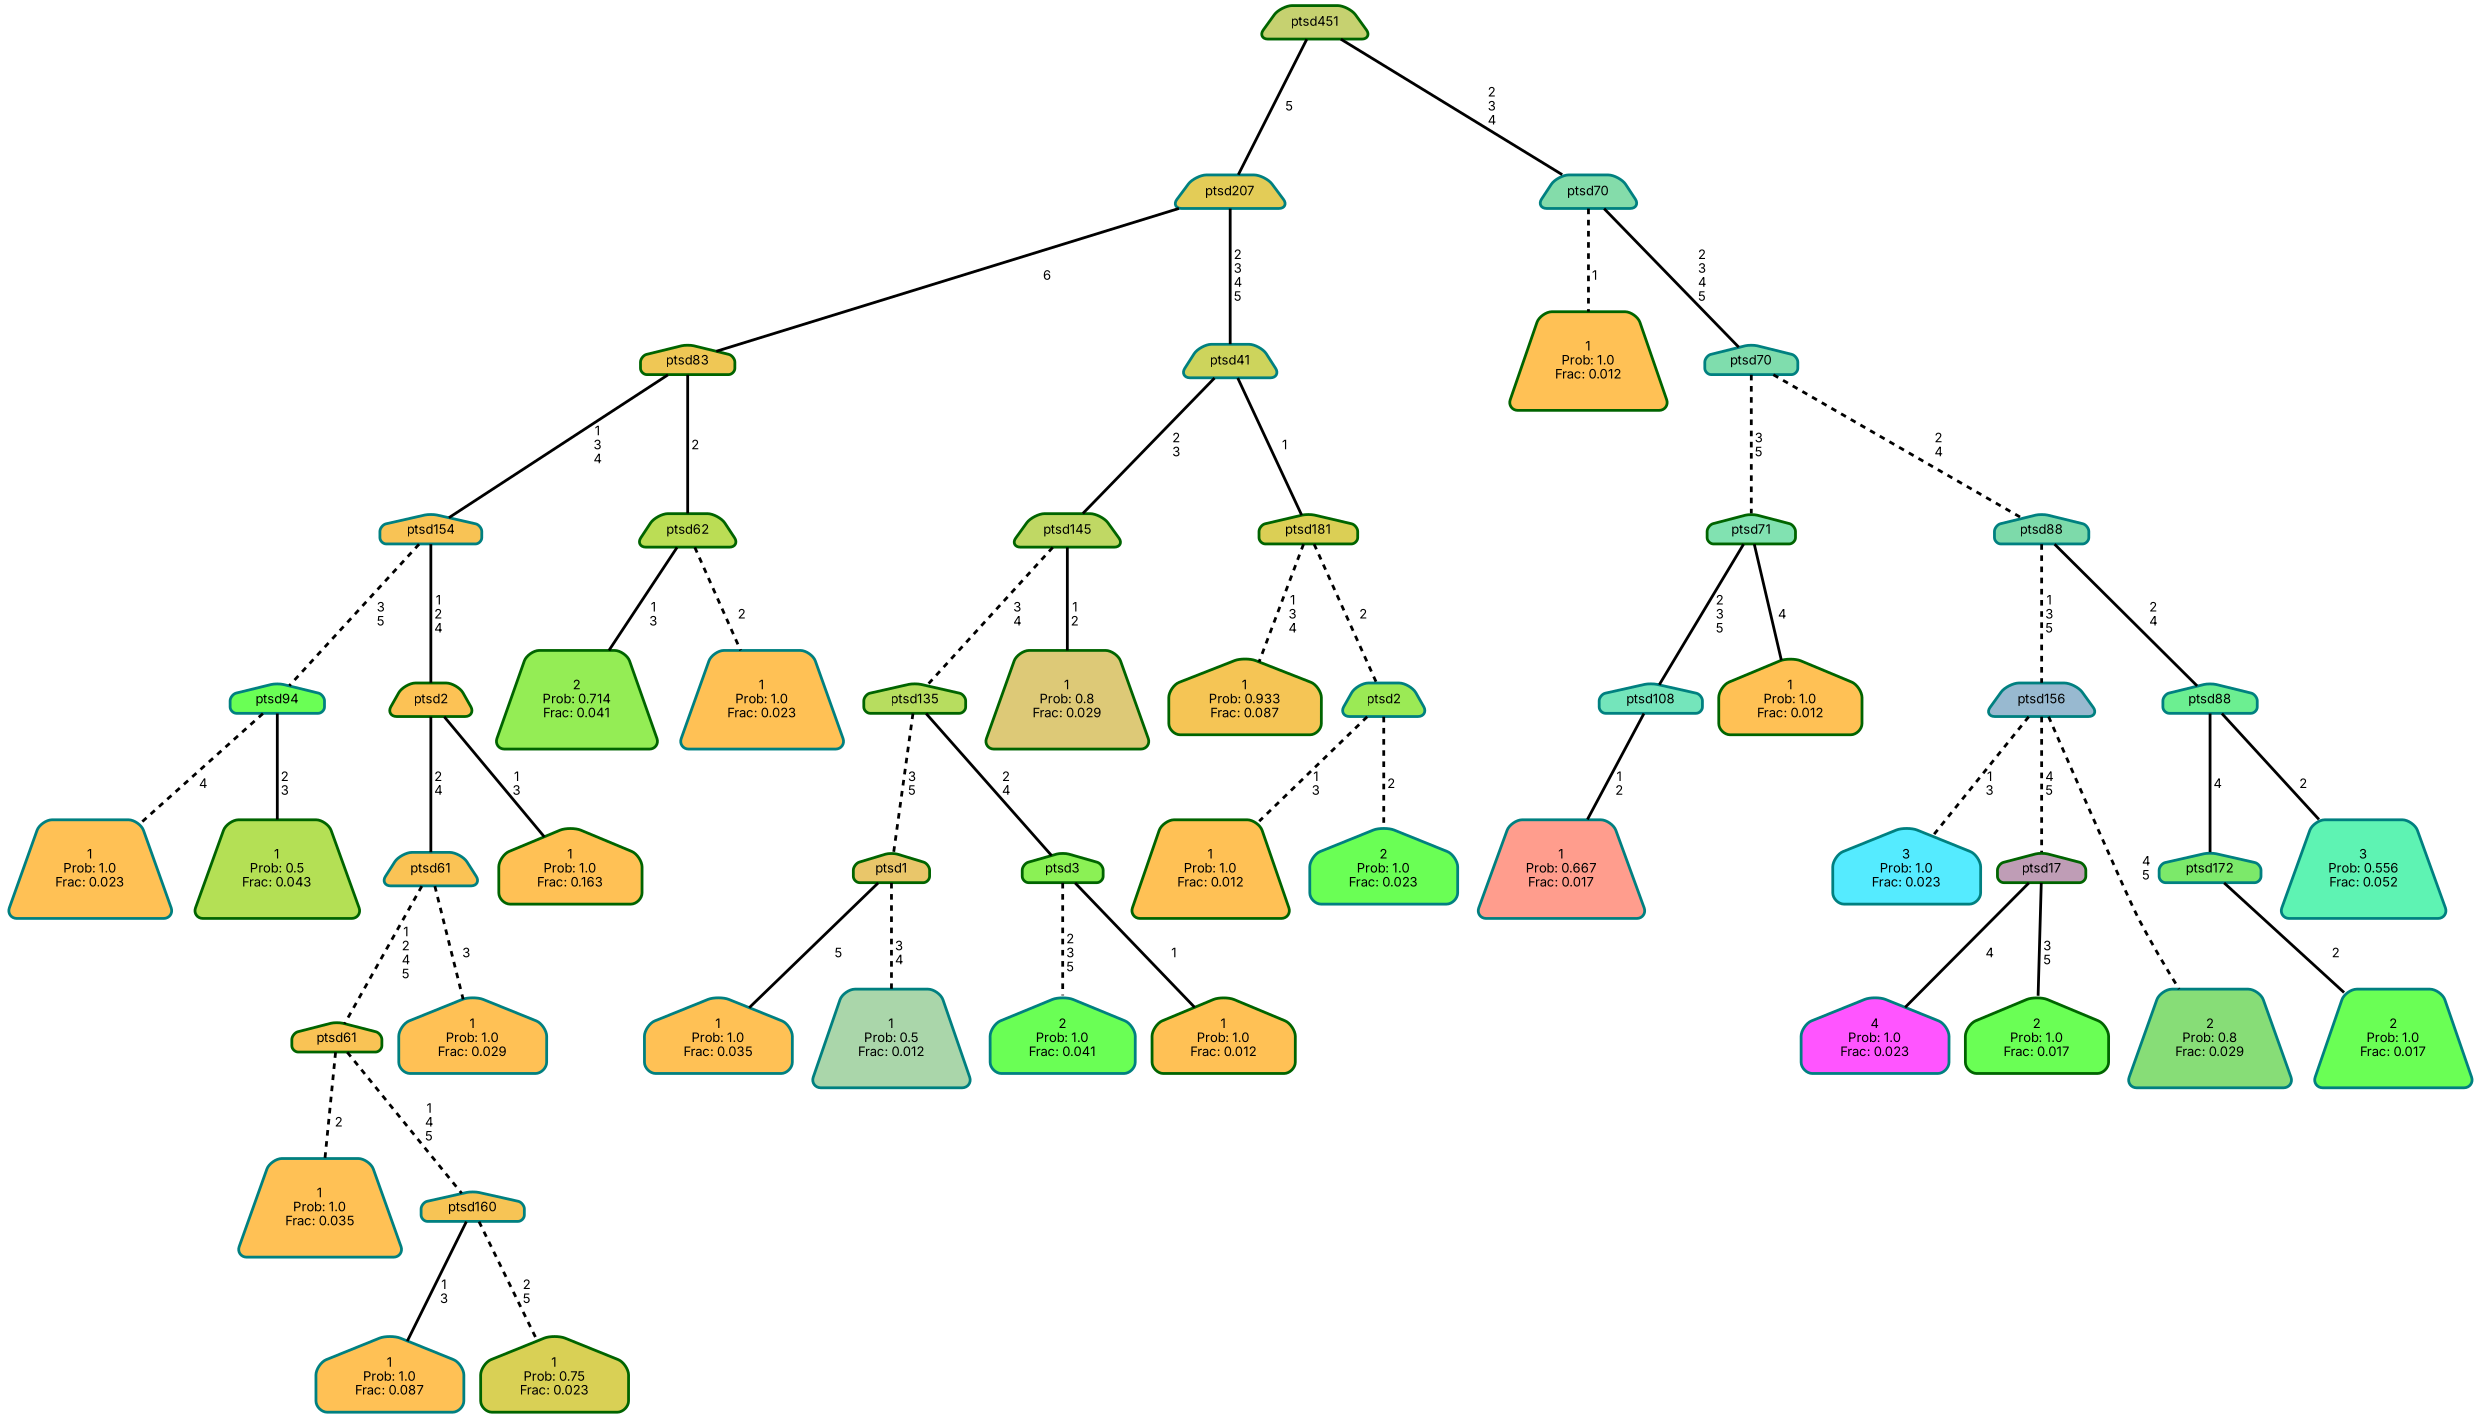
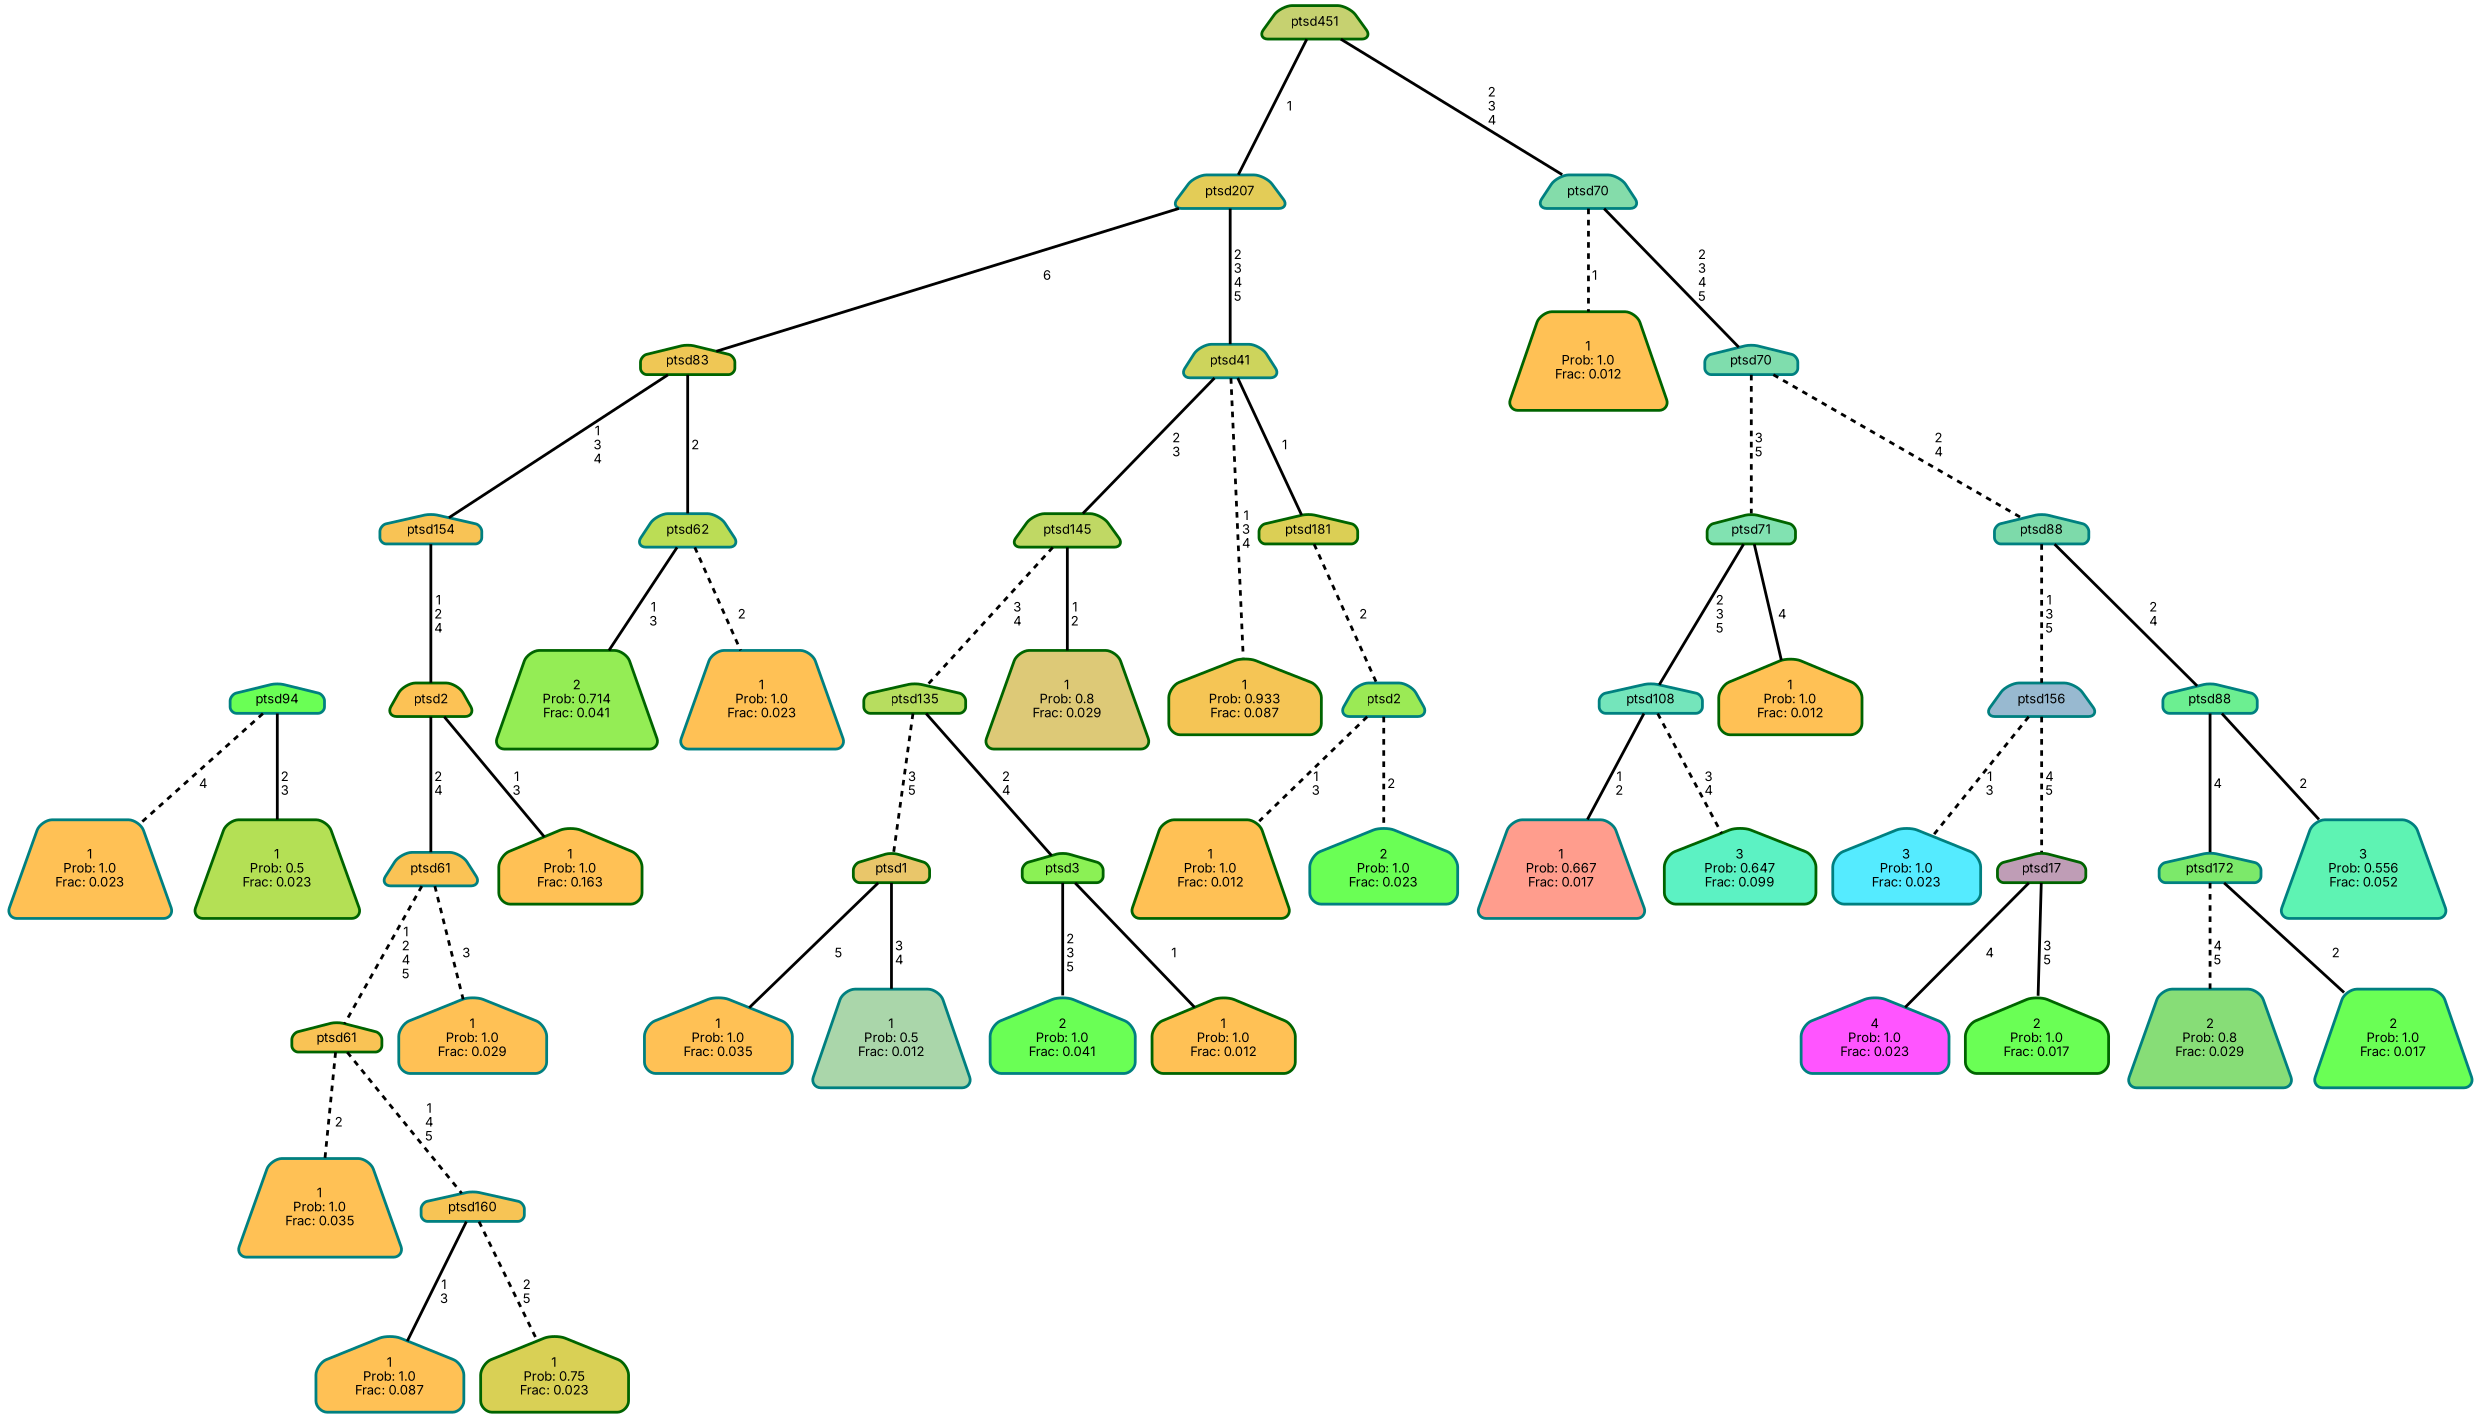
  graph {
    fontname=Inter
    ranksep="0 equally"
    splines=straight
    node [color=teal fillcolor="#ffc155" fontcolor=black fontname=Inter penwidth=3 shape=house style="filled, rounded"]
    edge [color=black fontname=Inter penwidth=3 style=bold]
    n1 [label="1\nProb: 1.0\nFrac: 0.023" shape=trapezium]
-   n2 [color=darkgreen fillcolor="#bbdd55" label=ptsd62 shape=trapezium]
+   n2 [fillcolor="#bbdd55" label=ptsd62 shape=trapezium]
    n3 [color=darkgreen fillcolor="#94ed55" label="2\nProb: 0.714\nFrac: 0.041" shape=trapezium]
    n4 [color=darkgreen fillcolor="#efc755" label=ptsd83]
    n5 [fillcolor="#f8c355" label=ptsd154]
    n6 [color=darkgreen fillcolor="#fcc255" label=ptsd2 shape=trapezium]
    n7 [fillcolor="#6aff55" label=ptsd94]
    n8 [color=darkgreen label="1\nProb: 1.0\nFrac: 0.163"]
    n9 [fillcolor="#fac355" label=ptsd61 shape=trapezium]
    n10 [label="1\nProb: 1.0\nFrac: 0.029"]
    n11 [color=darkgreen fillcolor="#f9c355" label=ptsd61]
    n12 [label="1\nProb: 1.0\nFrac: 0.035" shape=trapezium]
    n13 [fillcolor="#f7c455" label=ptsd160]
    n14 [label="1\nProb: 1.0\nFrac: 0.087"]
    n15 [color=darkgreen fillcolor="#d9d055" label="1\nProb: 0.75\nFrac: 0.023"]
-   n16 [color=darkgreen fillcolor="#b4e055" label="1\nProb: 0.5\nFrac: 0.043" shape=trapezium]
+   n16 [color=darkgreen fillcolor="#b4e055" label="1\nProb: 0.5\nFrac: 0.023" shape=trapezium]
    n17 [label="1\nProb: 1.0\nFrac: 0.023" shape=trapezium]
    n18 [fillcolor="#e3cc57" label=ptsd207 shape=trapezium]
    n19 [fillcolor="#cdd45c" label=ptsd41 shape=trapezium]
    n20 [color=darkgreen fillcolor="#dbcf55" label=ptsd181]
    n21 [color=darkgreen fillcolor="#c0d864" label=ptsd145 shape=trapezium]
    n22 [fillcolor="#6aff55" label="2\nProb: 1.0\nFrac: 0.023"]
    n23 [fillcolor="#9bea55" label=ptsd2 shape=trapezium]
    n24 [color=darkgreen label="1\nProb: 1.0\nFrac: 0.012" shape=trapezium]
    n25 [color=darkgreen fillcolor="#f5c555" label="1\nProb: 0.933\nFrac: 0.087"]
    n26 [color=darkgreen fillcolor="#ddc977" label="1\nProb: 0.8\nFrac: 0.029" shape=trapezium]
    n27 [color=darkgreen fillcolor="#b7dd5f" label=ptsd135]
    n28 [color=darkgreen fillcolor="#8bf155" label=ptsd3]
    n29 [color=darkgreen fillcolor="#e9c66a" label=ptsd1]
    n30 [color=darkgreen label="1\nProb: 1.0\nFrac: 0.012"]
    n31 [fillcolor="#6aff55" label="2\nProb: 1.0\nFrac: 0.041"]
    n32 [fillcolor="#aad6aa" label="1\nProb: 0.5\nFrac: 0.012" shape=trapezium]
    n33 [label="1\nProb: 1.0\nFrac: 0.035"]
    n34 [color=darkgreen fillcolor="#c6d170" label=ptsd451 shape=trapezium]
    n35 [fillcolor="#84dcaa" label=ptsd70 shape=trapezium]
    n36 [color=darkgreen label="1\nProb: 1.0\nFrac: 0.012" shape=trapezium]
    n37 [fillcolor="#7fddad" label=ptsd70]
    n38 [fillcolor="#7ddaaa" label=ptsd88]
    n39 [color=darkgreen fillcolor="#81e2b1" label=ptsd71]
    n40 [fillcolor="#5ef3b3" label="3\nProb: 0.556\nFrac: 0.052" shape=trapezium]
    n41 [fillcolor="#6cef91" label=ptsd88]
    n42 [fillcolor="#7ce96a" label=ptsd172]
    n43 [fillcolor="#6aff55" label="2\nProb: 1.0\nFrac: 0.017" shape=trapezium]
    n44 [fillcolor="#87dd77" label="2\nProb: 0.8\nFrac: 0.029" shape=trapezium]
    n45 [fillcolor="#98b9d0" label=ptsd156 shape=trapezium]
    n46 [fillcolor="#55ebff" label="3\nProb: 1.0\nFrac: 0.023"]
    n47 [color=darkgreen fillcolor="#bf9db6" label=ptsd17]
    n48 [fillcolor="#ff55ff" label="4\nProb: 1.0\nFrac: 0.023"]
    n49 [color=darkgreen fillcolor="#6aff55" label="2\nProb: 1.0\nFrac: 0.017"]
    n50 [color=darkgreen label="1\nProb: 1.0\nFrac: 0.012"]
    n51 [fillcolor="#74e5bb" label=ptsd108]
    n52 [fillcolor="#ff9d8d" label="1\nProb: 0.667\nFrac: 0.017" shape=trapezium]
+   n53 [color=darkgreen fillcolor="#5cf2c3" label="3\nProb: 0.647\nFrac: 0.099"]
    subgraph sub_1 {
      rank=same
    }
    n2 -- n1 [label=" 2" style=dashed]
    n2 -- n3 [label=" 1\n 3"]
    n4 -- n2 [label=" 2"]
    n4 -- n5 [label=" 1\n 3\n 4"]
    n5 -- n6 [label=" 1\n 2\n 4"]
-   n5 -- n7 [label=" 3\n 5" style=dashed]
    n6 -- n8 [label=" 1\n 3"]
    n6 -- n9 [label=" 2\n 4"]
    n7 -- n16 [label=" 2\n 3"]
    n7 -- n17 [label=" 4" style=dashed]
    n9 -- n10 [label=" 3" style=dashed]
    n9 -- n11 [label=" 1\n 2\n 4\n 5" style=dashed]
    n11 -- n12 [label=" 2" style=dashed]
    n11 -- n13 [label=" 1\n 4\n 5" style=dashed]
    n13 -- n14 [label=" 1\n 3"]
    n13 -- n15 [label=" 2\n 5" style=dashed]
    n18 -- n4 [label=" 6"]
    n18 -- n19 [label=" 2\n 3\n 4\n 5"]
    n19 -- n20 [label=" 1"]
    n19 -- n21 [label=" 2\n 3"]
    n20 -- n23 [label=" 2" style=dashed]
-   n20 -- n25 [label=" 1\n 3\n 4" style=dashed]
+   n19 -- n25 [label=" 1\n 3\n 4" style=dashed]
    n21 -- n26 [label=" 1\n 2"]
    n21 -- n27 [label=" 3\n 4" style=dashed]
    n23 -- n22 [label=" 2" style=dashed]
    n23 -- n24 [label=" 1\n 3" style=dashed]
    n27 -- n28 [label=" 2\n 4"]
    n27 -- n29 [label=" 3\n 5" style=dashed]
    n28 -- n30 [label=" 1"]
-   n28 -- n31 [label=" 2\n 3\n 5" style=dashed]
-   n29 -- n32 [label=" 3\n 4" style=dashed]
+   n28 -- n31 [label=" 2\n 3\n 5"]
+   n29 -- n32 [label=" 3\n 4"]
    n29 -- n33 [label=" 5"]
-   n34 -- n18 [label=" 5"]
+   n34 -- n18 [label=" 1"]
    n34 -- n35 [label=" 2\n 3\n 4"]
    n35 -- n36 [label=" 1" style=dashed]
    n35 -- n37 [label=" 2\n 3\n 4\n 5"]
    n37 -- n38 [label=" 2\n 4" style=dashed]
    n37 -- n39 [label=" 3\n 5" style=dashed]
    n38 -- n41 [label=" 2\n 4"]
    n38 -- n45 [label=" 1\n 3\n 5" style=dashed]
    n39 -- n50 [label=" 4"]
    n39 -- n51 [label=" 2\n 3\n 5"]
    n41 -- n40 [label=" 2"]
    n41 -- n42 [label=" 4"]
    n42 -- n43 [label=" 2"]
-   n45 -- n44 [label=" 4\n 5" style=dashed]
+   n42 -- n44 [label=" 4\n 5" style=dashed]
    n45 -- n46 [label=" 1\n 3" style=dashed]
    n45 -- n47 [label=" 4\n 5" style=dashed]
    n47 -- n48 [label=" 4"]
    n47 -- n49 [label=" 3\n 5"]
    n51 -- n52 [label=" 1\n 2"]
+   n51 -- n53 [label=" 3\n 4" style=dashed]
  }
